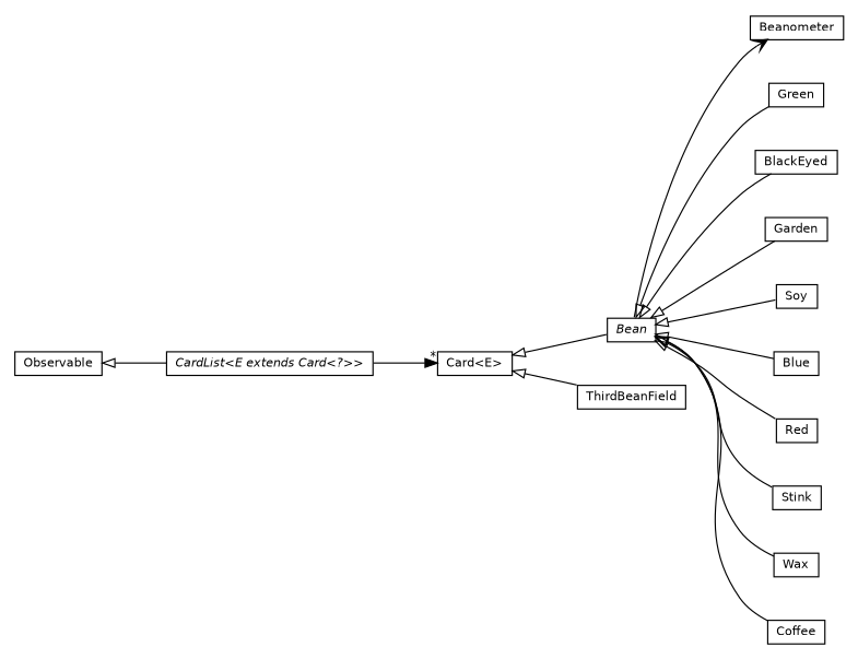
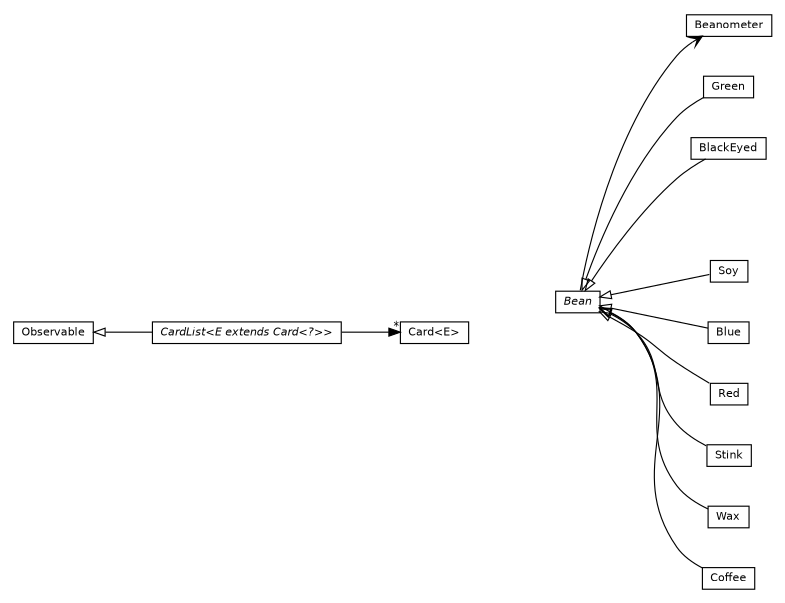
  digraph {
    fontname="DejaVu Sans"
    nodesep=0.25
    rankdir=LR
    ranksep=0.5
    node [fontcolor=black fontname="DejaVu Sans" fontsize=10.0 shape=plaintext]
    edge [fontname="DejaVu Sans" fontsize=10 headport=p labelfontname=Helvetica labelfontsize=10 tailport=p arrowtail=empty dir=back]
    n1 [label=<<table title="bohnanza.game.Bean" border="0" cellborder="1" cellspacing="0" cellpadding="2" port="p"> 		<tr><td><table border="0" cellspacing="0" cellpadding="1"> <tr><td align="center" balign="center"><font face="Helvetica-Oblique"> Bean </font></td></tr> 		</table></td></tr> 		</table>>]
    n2 [label=<<table title="bohnanza.game.Beanometer" border="0" cellborder="1" cellspacing="0" cellpadding="2" port="p"> 		<tr><td><table border="0" cellspacing="0" cellpadding="1"> <tr><td align="center" balign="center"> Beanometer </td></tr> 		</table></td></tr> 		</table>>]
    n3 [label=<<table title="bohnanza.game.factory.Green" border="0" cellborder="1" cellspacing="0" cellpadding="2" port="p"> 		<tr><td><table border="0" cellspacing="0" cellpadding="1"> <tr><td align="center" balign="center"> Green </td></tr> 		</table></td></tr> 		</table>>]
    n4 [label=<<table title="bohnanza.game.factory.BlackEyed" border="0" cellborder="1" cellspacing="0" cellpadding="2" port="p"> 		<tr><td><table border="0" cellspacing="0" cellpadding="1"> <tr><td align="center" balign="center"> BlackEyed </td></tr> 		</table></td></tr> 		</table>>]
-   n5 [label=<<table title="bohnanza.game.factory.Garden" border="0" cellborder="1" cellspacing="0" cellpadding="2" port="p"> 		<tr><td><table border="0" cellspacing="0" cellpadding="1"> <tr><td align="center" balign="center"> Garden </td></tr> 		</table></td></tr> 		</table>>]
    n6 [label=<<table title="bohnanza.game.factory.Soy" border="0" cellborder="1" cellspacing="0" cellpadding="2" port="p"> 		<tr><td><table border="0" cellspacing="0" cellpadding="1"> <tr><td align="center" balign="center"> Soy </td></tr> 		</table></td></tr> 		</table>>]
    n7 [label=<<table title="bohnanza.game.factory.Blue" border="0" cellborder="1" cellspacing="0" cellpadding="2" port="p"> 		<tr><td><table border="0" cellspacing="0" cellpadding="1"> <tr><td align="center" balign="center"> Blue </td></tr> 		</table></td></tr> 		</table>>]
    n8 [label=<<table title="bohnanza.game.factory.Red" border="0" cellborder="1" cellspacing="0" cellpadding="2" port="p"> 		<tr><td><table border="0" cellspacing="0" cellpadding="1"> <tr><td align="center" balign="center"> Red </td></tr> 		</table></td></tr> 		</table>>]
    n9 [label=<<table title="bohnanza.game.factory.Stink" border="0" cellborder="1" cellspacing="0" cellpadding="2" port="p"> 		<tr><td><table border="0" cellspacing="0" cellpadding="1"> <tr><td align="center" balign="center"> Stink </td></tr> 		</table></td></tr> 		</table>>]
    n10 [label=<<table title="bohnanza.game.factory.Wax" border="0" cellborder="1" cellspacing="0" cellpadding="2" port="p"> 		<tr><td><table border="0" cellspacing="0" cellpadding="1"> <tr><td align="center" balign="center"> Wax </td></tr> 		</table></td></tr> 		</table>>]
    n11 [label=<<table title="bohnanza.game.factory.Coffee" border="0" cellborder="1" cellspacing="0" cellpadding="2" port="p"> 		<tr><td><table border="0" cellspacing="0" cellpadding="1"> <tr><td align="center" balign="center"> Coffee </td></tr> 		</table></td></tr> 		</table>>]
    n12 [label=<<table title="bohnanza.game.Card" border="0" cellborder="1" cellspacing="0" cellpadding="2" port="p"> 		<tr><td><table border="0" cellspacing="0" cellpadding="1"> <tr><td align="center" balign="center"> Card&lt;E&gt; </td></tr> 		</table></td></tr> 		</table>>]
-   n13 [label=<<table title="bohnanza.game.factory.ThirdBeanField" border="0" cellborder="1" cellspacing="0" cellpadding="2" port="p"> 		<tr><td><table border="0" cellspacing="0" cellpadding="1"> <tr><td align="center" balign="center"> ThirdBeanField </td></tr> 		</table></td></tr> 		</table>>]
    n14 [label=<<table title="bohnanza.game.CardList" border="0" cellborder="1" cellspacing="0" cellpadding="2" port="p"> 		<tr><td><table border="0" cellspacing="0" cellpadding="1"> <tr><td align="center" balign="center"><font face="Helvetica-Oblique"> CardList&lt;E extends Card&lt;?&gt;&gt; </font></td></tr> 		</table></td></tr> 		</table>>]
    n15 [label=<<table title="java.util.Observable" border="0" cellborder="1" cellspacing="0" cellpadding="2" port="p" href="http://java.sun.com/j2se/1.4.2/docs/api/java/util/Observable.html"> 		<tr><td><table border="0" cellspacing="0" cellpadding="1"> <tr><td align="center" balign="center"> Observable </td></tr> 		</table></td></tr> 		</table>>]
    n1 -> n2 [arrowhead=open color=black fontcolor=black fontsize=10.0 arrowtail="" dir=""]
    n1 -> n3
    n1 -> n4
-   n1 -> n5
    n1 -> n6
    n1 -> n7
    n1 -> n8
    n1 -> n9
    n1 -> n10
    n1 -> n11
-   n12 -> n1
-   n12 -> n13
    n14 -> n12 [arrowhead=normal color=black fontcolor=black fontsize=10.0 headlabel="*" arrowtail="" dir=""]
    n15 -> n14
  }
